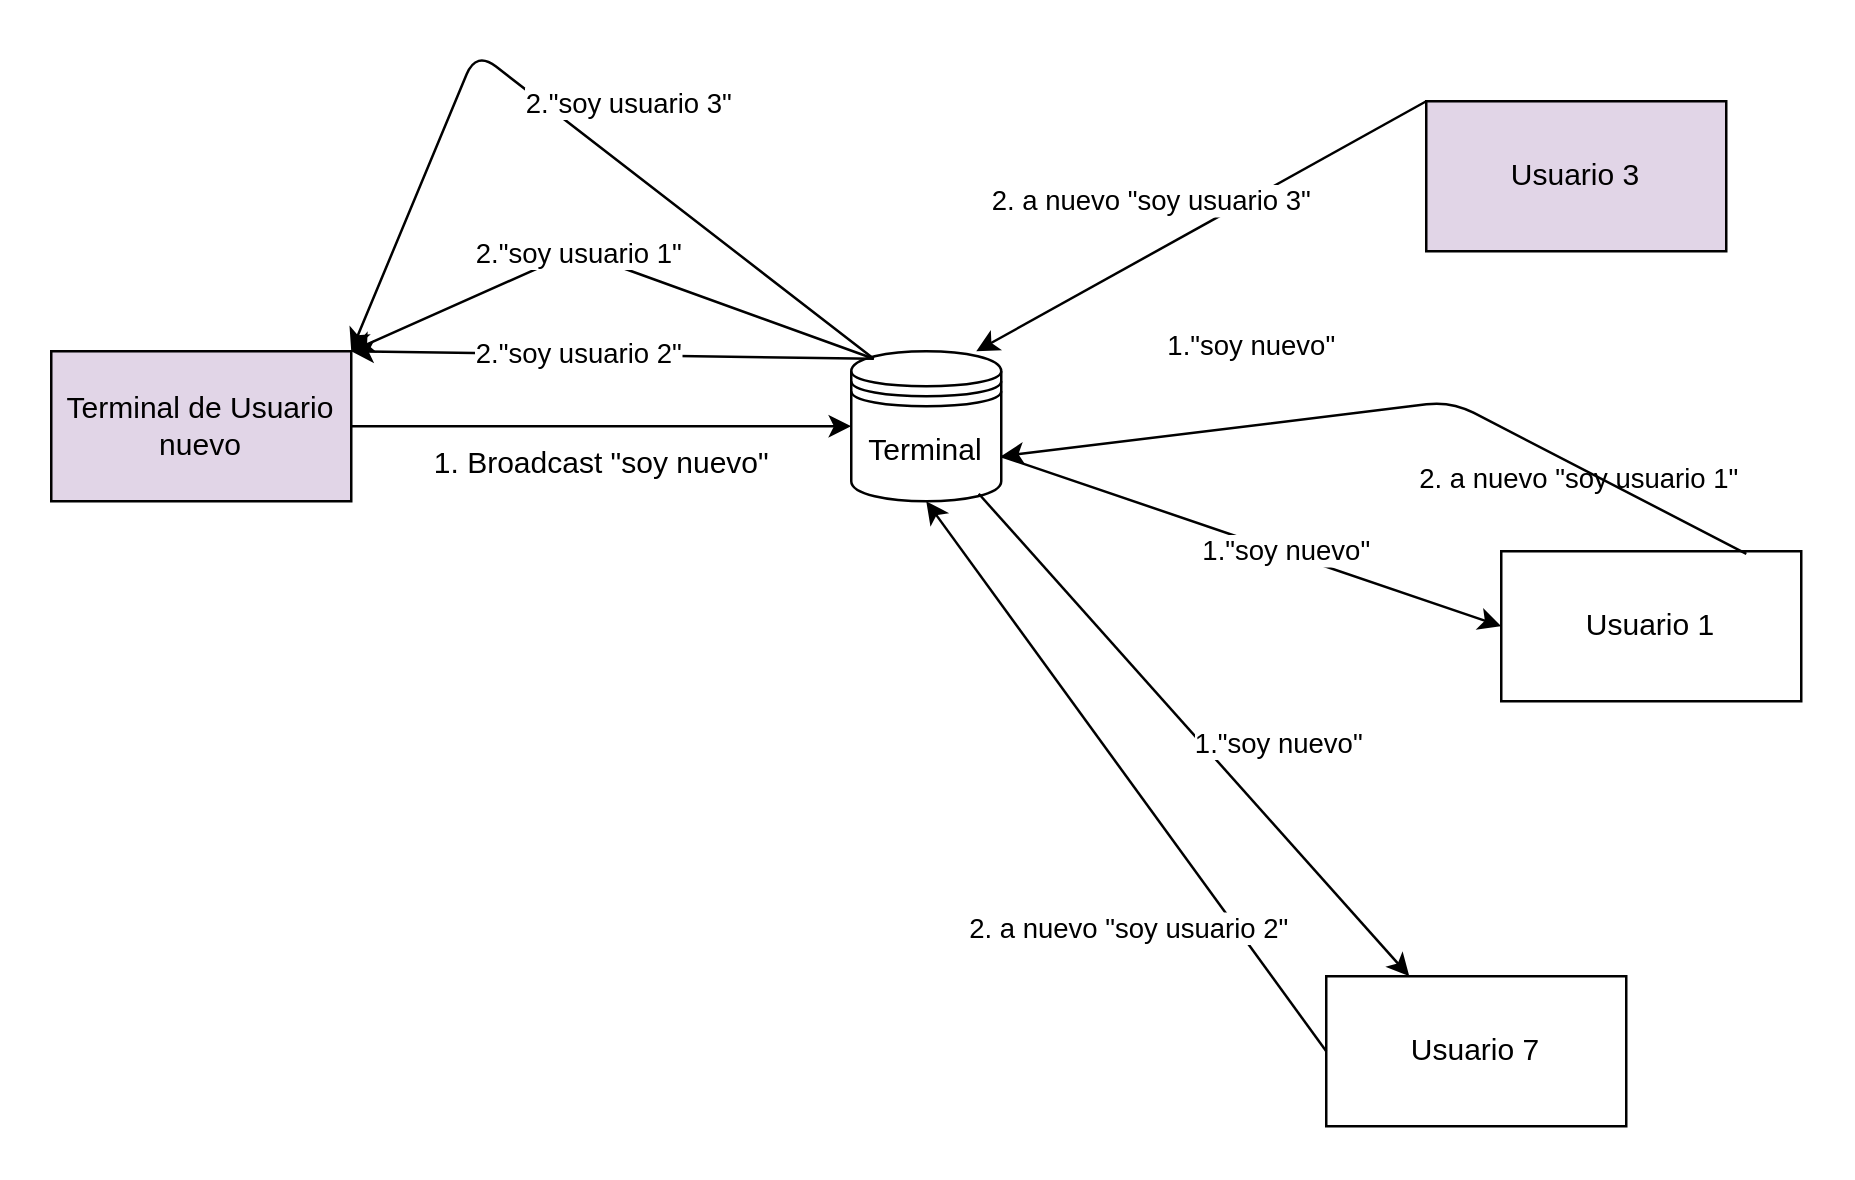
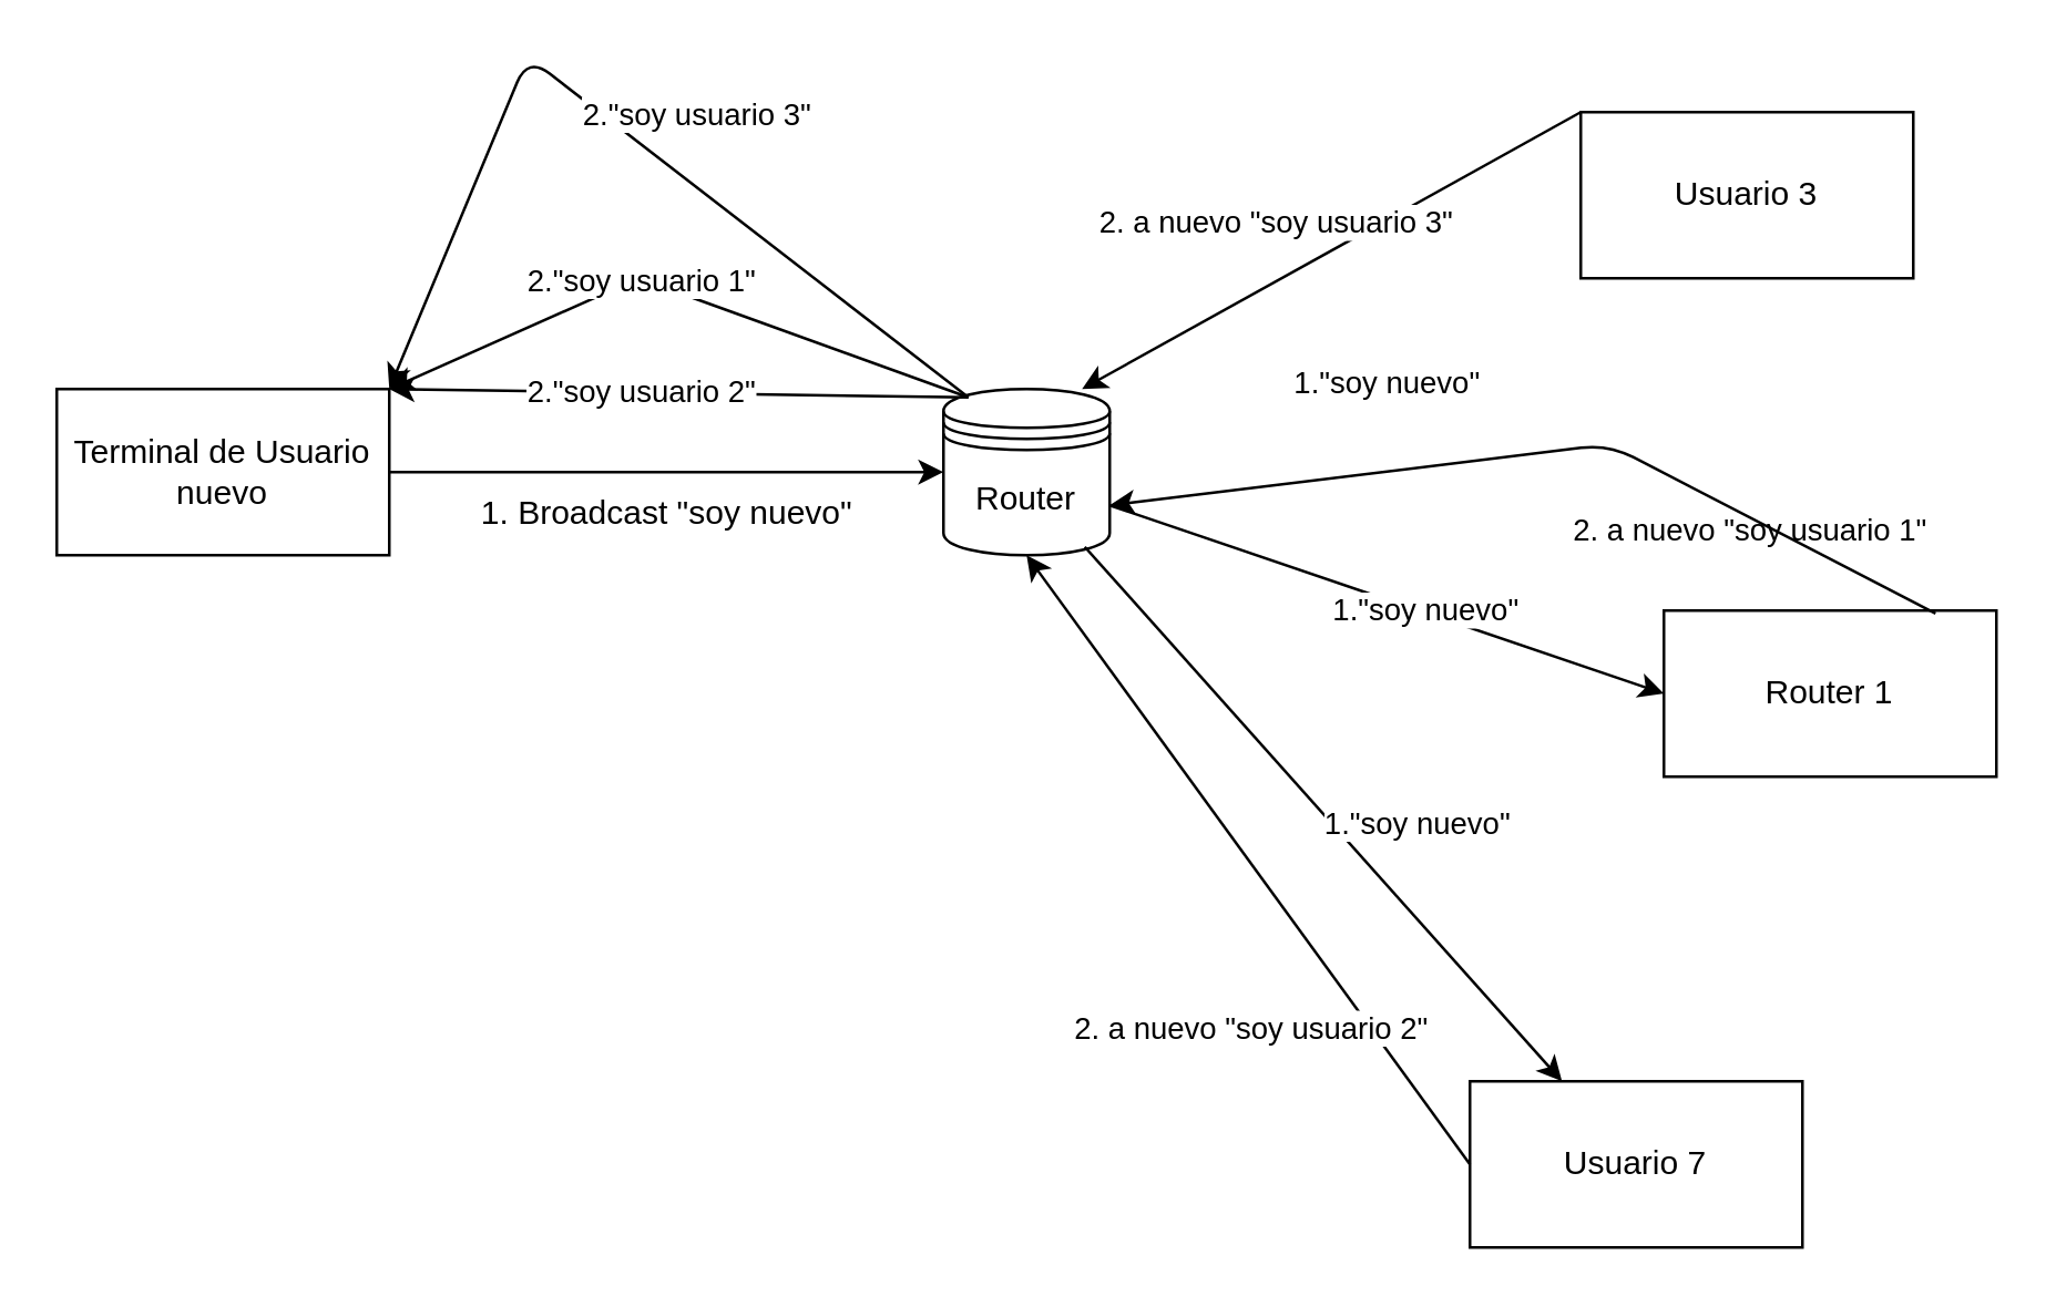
  <mxCell id="0" />
  <mxCell id="1" parent="0" />
- <mxCell id="2" value="Terminal de Usuario nuevo" style="rounded=0;whiteSpace=wrap;html=1;fillColor=#e1d5e7;" vertex="1" parent="1"><mxGeometry x="20" y="140" width="120" height="60" as="geometry" /></mxCell>
- <mxCell id="3" value="Terminal" style="shape=datastore;whiteSpace=wrap;html=1;" vertex="1" parent="1"><mxGeometry x="340" y="140" width="60" height="60" as="geometry" /></mxCell>
- <mxCell id="4" value="Usuario 1" style="rounded=0;whiteSpace=wrap;html=1;" vertex="1" parent="1"><mxGeometry x="600" y="220" width="120" height="60" as="geometry" /></mxCell>
+ <mxCell id="2" value="Terminal de Usuario nuevo" style="rounded=0;whiteSpace=wrap;html=1;" vertex="1" parent="1"><mxGeometry x="20" y="140" width="120" height="60" as="geometry" /></mxCell>
+ <mxCell id="3" value="Router" style="shape=datastore;whiteSpace=wrap;html=1;" vertex="1" parent="1"><mxGeometry x="340" y="140" width="60" height="60" as="geometry" /></mxCell>
+ <mxCell id="4" value="Router 1" style="rounded=0;whiteSpace=wrap;html=1;" vertex="1" parent="1"><mxGeometry x="600" y="220" width="120" height="60" as="geometry" /></mxCell>
  <mxCell id="5" value="Usuario 7" style="rounded=0;whiteSpace=wrap;html=1;" vertex="1" parent="1"><mxGeometry x="530" y="390" width="120" height="60" as="geometry" /></mxCell>
- <mxCell id="6" value="Usuario 3" style="rounded=0;whiteSpace=wrap;html=1;fillColor=#e1d5e7;" vertex="1" parent="1"><mxGeometry x="570" y="40" width="120" height="60" as="geometry" /></mxCell>
+ <mxCell id="6" value="Usuario 3" style="rounded=0;whiteSpace=wrap;html=1;" vertex="1" parent="1"><mxGeometry x="570" y="40" width="120" height="60" as="geometry" /></mxCell>
  <mxCell id="7" value="" style="endArrow=classic;html=1;exitX=1;exitY=0.5;exitDx=0;exitDy=0;" edge="1" parent="1" source="2" target="3"><mxGeometry width="50" height="50" relative="1" as="geometry"><mxPoint x="360" y="290" as="sourcePoint" /><mxPoint x="410" y="240" as="targetPoint" /></mxGeometry></mxCell>
  <mxCell id="8" value="1. Broadcast &quot;soy nuevo&quot;" style="text;html=1;align=center;verticalAlign=middle;resizable=0;points=[];autosize=1;strokeColor=none;fillColor=none;" vertex="1" parent="1"><mxGeometry x="160" y="170" width="160" height="30" as="geometry" /></mxCell>
  <mxCell id="9" value="" style="endArrow=classic;html=1;entryX=0;entryY=0.5;entryDx=0;entryDy=0;exitX=1;exitY=0.7;exitDx=0;exitDy=0;" edge="1" parent="1" source="3" target="4"><mxGeometry width="50" height="50" relative="1" as="geometry"><mxPoint x="360" y="280" as="sourcePoint" /><mxPoint x="410" y="230" as="targetPoint" /></mxGeometry></mxCell>
  <mxCell id="10" value="" style="endArrow=classic;html=1;exitX=0.85;exitY=0.95;exitDx=0;exitDy=0;exitPerimeter=0;" edge="1" parent="1" source="3" target="5"><mxGeometry width="50" height="50" relative="1" as="geometry"><mxPoint x="360" y="280" as="sourcePoint" /><mxPoint x="410" y="230" as="targetPoint" /></mxGeometry></mxCell>
  <mxCell id="11" value="1.&quot;soy nuevo&quot;" style="edgeLabel;html=1;align=center;verticalAlign=middle;resizable=0;points=[];" vertex="1" connectable="0" parent="10"><mxGeometry x="-0.11" y="-3" relative="1" as="geometry"><mxPoint x="45" y="12" as="offset" /></mxGeometry></mxCell>
  <mxCell id="12" value="1.&quot;soy nuevo&quot;" style="edgeLabel;html=1;align=center;verticalAlign=middle;resizable=0;points=[];" vertex="1" connectable="0" parent="1"><mxGeometry x="520.001" y="220.002" as="geometry"><mxPoint x="-7" y="-1" as="offset" /></mxGeometry></mxCell>
  <mxCell id="13" value="1.&quot;soy nuevo&quot;" style="edgeLabel;html=1;align=center;verticalAlign=middle;resizable=0;points=[];" vertex="1" connectable="0" parent="1"><mxGeometry x="500.001" y="140.002" as="geometry"><mxPoint x="-1" y="-3" as="offset" /></mxGeometry></mxCell>
  <mxCell id="14" value="" style="endArrow=classic;html=1;exitX=0;exitY=0;exitDx=0;exitDy=0;" edge="1" parent="1" source="6"><mxGeometry width="50" height="50" relative="1" as="geometry"><mxPoint x="360" y="280" as="sourcePoint" /><mxPoint x="390" y="140" as="targetPoint" /></mxGeometry></mxCell>
  <mxCell id="15" value="2. a nuevo &quot;soy usuario 3&quot;" style="edgeLabel;html=1;align=center;verticalAlign=middle;resizable=0;points=[];" vertex="1" connectable="0" parent="14"><mxGeometry x="0.404" y="-1" relative="1" as="geometry"><mxPoint x="17" y="-30" as="offset" /></mxGeometry></mxCell>
  <mxCell id="16" value="2. a nuevo &quot;soy usuario 1&quot;" style="edgeLabel;html=1;align=center;verticalAlign=middle;resizable=0;points=[];" vertex="1" connectable="0" parent="1"><mxGeometry x="630.002" y="190.004" as="geometry" /></mxCell>
  <mxCell id="17" value="" style="endArrow=classic;html=1;exitX=0;exitY=0.5;exitDx=0;exitDy=0;entryX=0.5;entryY=1;entryDx=0;entryDy=0;" edge="1" parent="1" source="5" target="3"><mxGeometry width="50" height="50" relative="1" as="geometry"><mxPoint x="360" y="280" as="sourcePoint" /><mxPoint x="410" y="230" as="targetPoint" /></mxGeometry></mxCell>
  <mxCell id="18" value="" style="endArrow=classic;html=1;entryX=1;entryY=0.7;entryDx=0;entryDy=0;exitX=0.817;exitY=0.017;exitDx=0;exitDy=0;exitPerimeter=0;" edge="1" parent="1" source="4" target="3"><mxGeometry width="50" height="50" relative="1" as="geometry"><mxPoint x="730" y="180" as="sourcePoint" /><mxPoint x="410" y="230" as="targetPoint" /><Array as="points"><mxPoint x="580" y="160" /></Array></mxGeometry></mxCell>
  <mxCell id="19" value="2. a nuevo &quot;soy usuario 2&quot;" style="edgeLabel;html=1;align=center;verticalAlign=middle;resizable=0;points=[];" vertex="1" connectable="0" parent="1"><mxGeometry x="450.002" y="370.004" as="geometry" /></mxCell>
  <mxCell id="20" value="" style="endArrow=classic;html=1;entryX=1;entryY=0;entryDx=0;entryDy=0;exitX=0.15;exitY=0.05;exitDx=0;exitDy=0;exitPerimeter=0;" edge="1" parent="1" source="3" target="2"><mxGeometry width="50" height="50" relative="1" as="geometry"><mxPoint x="360" y="280" as="sourcePoint" /><mxPoint x="410" y="230" as="targetPoint" /><Array as="points"><mxPoint x="230" y="100" /></Array></mxGeometry></mxCell>
  <mxCell id="21" value="" style="endArrow=classic;html=1;exitX=0.15;exitY=0.05;exitDx=0;exitDy=0;entryX=1;entryY=0;entryDx=0;entryDy=0;exitPerimeter=0;" edge="1" parent="1" source="3" target="2"><mxGeometry width="50" height="50" relative="1" as="geometry"><mxPoint x="360" y="280" as="sourcePoint" /><mxPoint x="130" y="-10" as="targetPoint" /><Array as="points"><mxPoint x="190" y="20" /></Array></mxGeometry></mxCell>
  <mxCell id="22" value="" style="endArrow=classic;html=1;exitX=0.15;exitY=0.05;exitDx=0;exitDy=0;entryX=1;entryY=0;entryDx=0;entryDy=0;exitPerimeter=0;" edge="1" parent="1" source="3" target="2"><mxGeometry width="50" height="50" relative="1" as="geometry"><mxPoint x="360" y="280" as="sourcePoint" /><mxPoint x="410" y="230" as="targetPoint" /></mxGeometry></mxCell>
  <mxCell id="23" value="2.&quot;soy usuario 3&quot;" style="edgeLabel;html=1;align=center;verticalAlign=middle;resizable=0;points=[];" vertex="1" connectable="0" parent="1"><mxGeometry x="250.002" y="40.004" as="geometry" /></mxCell>
  <mxCell id="24" value="2.&quot;soy usuario 1&quot;" style="edgeLabel;html=1;align=center;verticalAlign=middle;resizable=0;points=[];" vertex="1" connectable="0" parent="1"><mxGeometry x="230.002" y="100.004" as="geometry" /></mxCell>
  <mxCell id="25" value="2.&quot;soy usuario 2&quot;" style="edgeLabel;html=1;align=center;verticalAlign=middle;resizable=0;points=[];" vertex="1" connectable="0" parent="1"><mxGeometry x="230.002" y="140.004" as="geometry" /></mxCell>
